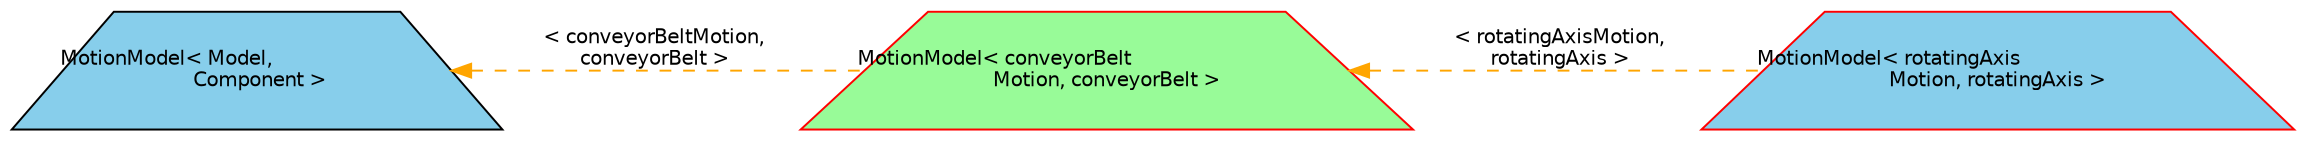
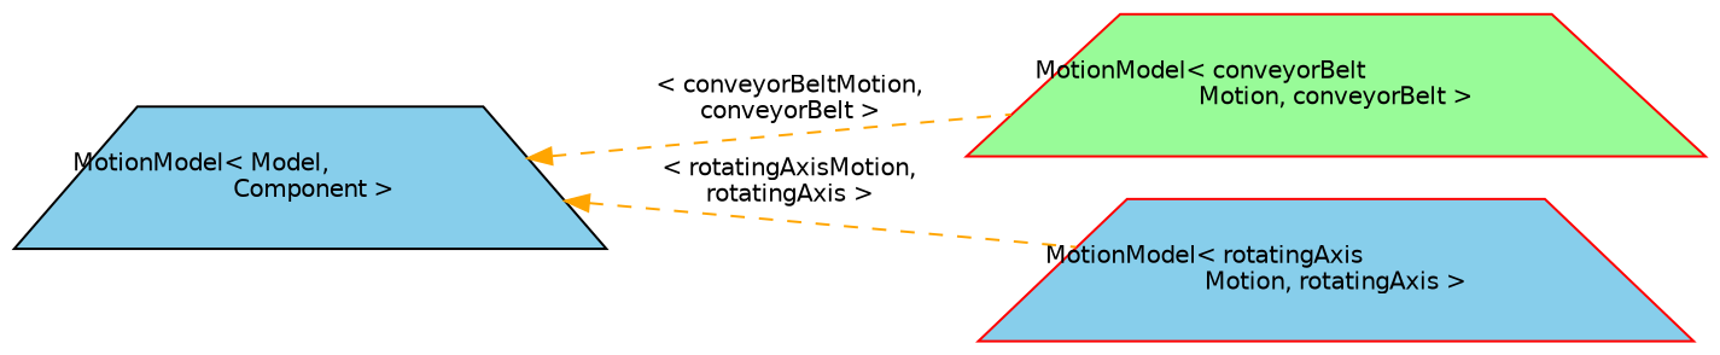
  digraph {
    rankdir=LR
    node [color=red fillcolor=skyblue fontname=Helvetica fontsize=10 shape=trapezium style=filled]
    edge [color=orange dir=back fontname=Helvetica fontsize=10 labelfontname=Helvetica labelfontsize=10 style=dashed]
    n1 [color=black fontcolor=black height=0.2 label="MotionModel\< Model,\l Component \>" width=0.4]
    n2 [fillcolor=palegreen height=0.2 label="MotionModel\< conveyorBelt\lMotion, conveyorBelt \>" width=0.4]
    n3 [height=0.2 label="MotionModel\< rotatingAxis\lMotion, rotatingAxis \>" width=0.4]
    n1 -> n2 [label=" \< conveyorBeltMotion,\l conveyorBelt \>"]
-   n2 -> n3 [label=" \< rotatingAxisMotion,\l rotatingAxis \>"]
+   n1 -> n3 [label=" \< rotatingAxisMotion,\l rotatingAxis \>"]
  }
